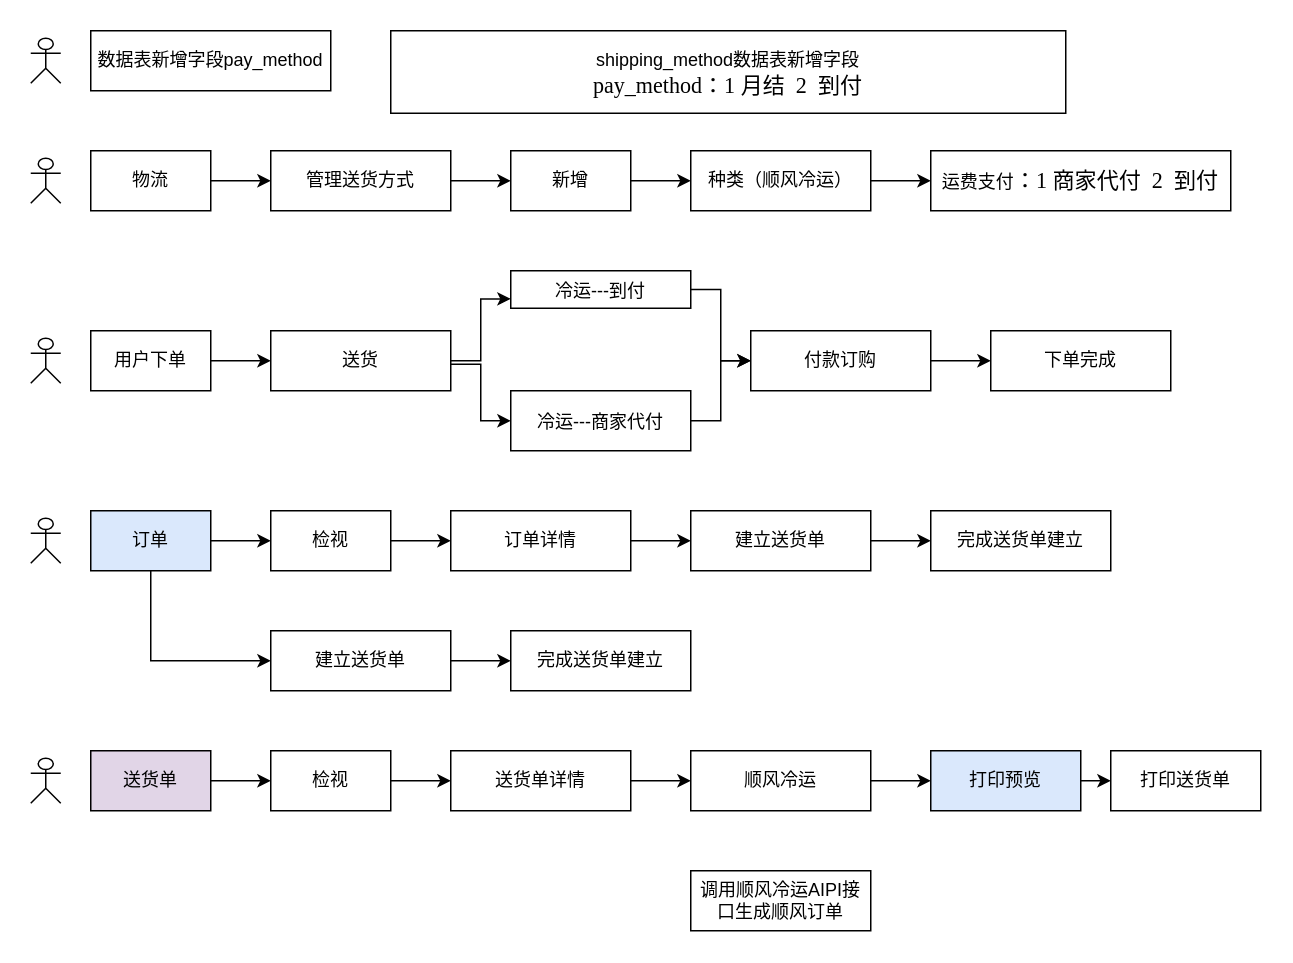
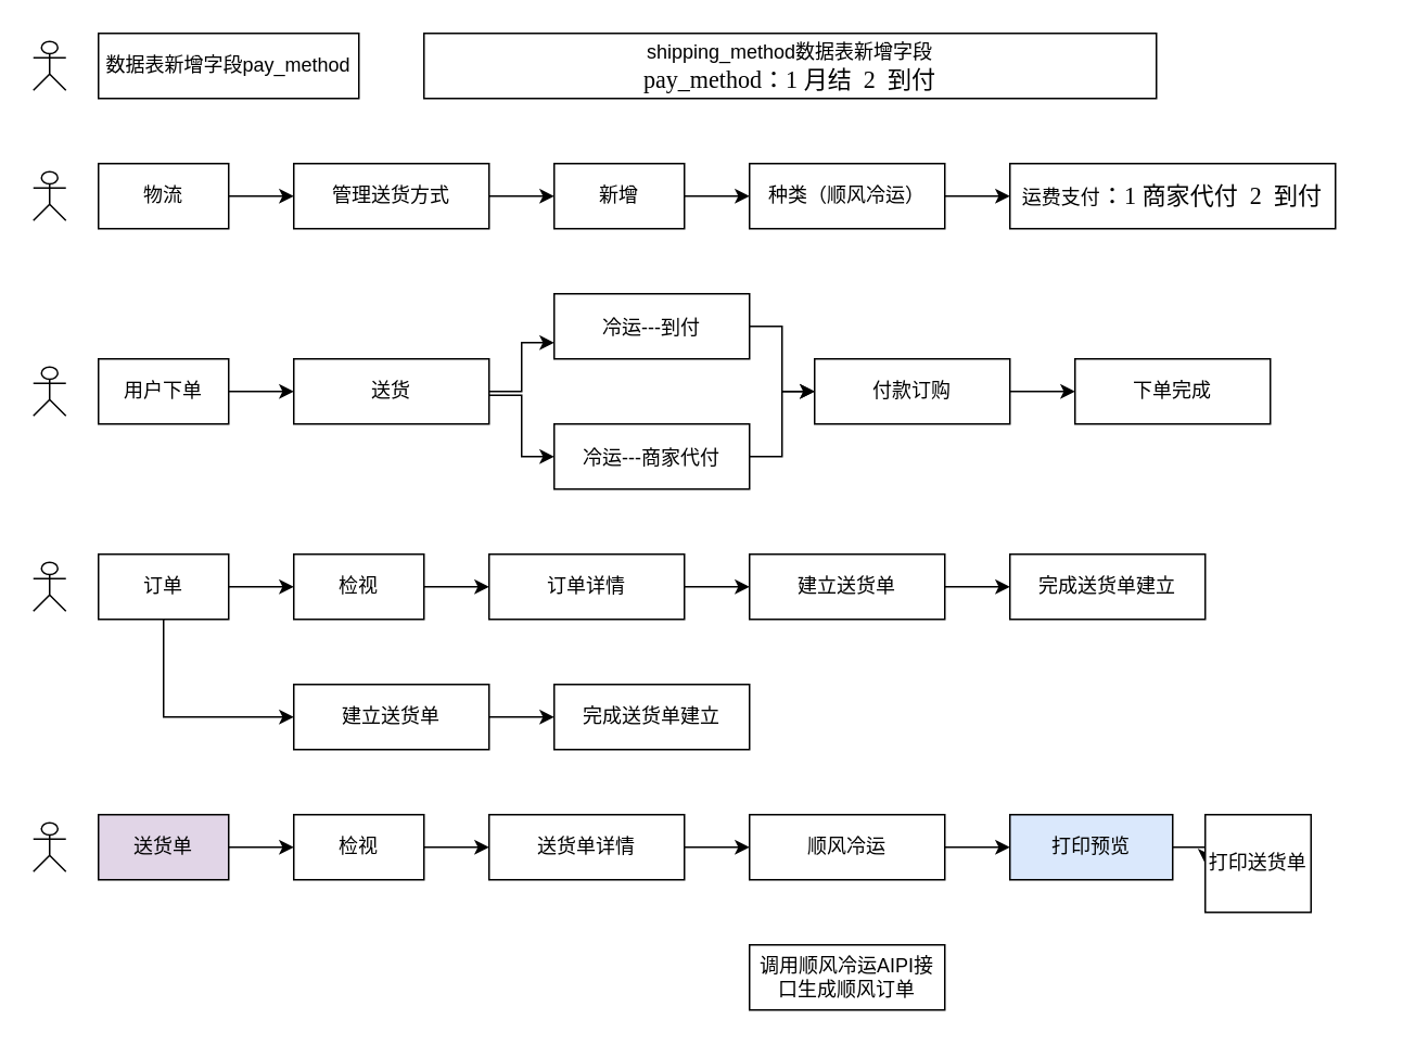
  <mxCell id="0" />
  <mxCell id="1" parent="0" />
  <mxCell id="2" style="edgeStyle=orthogonalEdgeStyle;rounded=0;orthogonalLoop=1;jettySize=auto;html=1;exitX=1;exitY=0.5;exitDx=0;exitDy=0;entryX=0;entryY=0.5;entryDx=0;entryDy=0;" edge="1" parent="1" source="3" target="9"><mxGeometry relative="1" as="geometry" /></mxCell>
  <mxCell id="3" value="物流" style="rounded=0;whiteSpace=wrap;html=1;" vertex="1" parent="1"><mxGeometry x="60" y="100" width="80" height="40" as="geometry" /></mxCell>
  <mxCell id="4" value="数据表新增字段pay_method" style="rounded=0;whiteSpace=wrap;html=1;" vertex="1" parent="1"><mxGeometry x="60" y="20" width="160" height="40" as="geometry" /></mxCell>
  <mxCell id="5" style="edgeStyle=orthogonalEdgeStyle;rounded=0;orthogonalLoop=1;jettySize=auto;html=1;exitX=1;exitY=0.5;exitDx=0;exitDy=0;entryX=0;entryY=0.5;entryDx=0;entryDy=0;" edge="1" parent="1" source="6" target="11"><mxGeometry relative="1" as="geometry" /></mxCell>
  <mxCell id="6" value="新增" style="rounded=0;whiteSpace=wrap;html=1;" vertex="1" parent="1"><mxGeometry x="340" y="100" width="80" height="40" as="geometry" /></mxCell>
- <mxCell id="7" value="&lt;div&gt;shipping_method数据表新增字段&lt;span style=&quot;font-size: 11.04pt ; font-family: &amp;#34;calibri&amp;#34; ; color: rgb(0 , 0 , 0)&quot;&gt;&lt;br&gt;&lt;/span&gt;&lt;div align=&quot;left&quot;&gt;&lt;span style=&quot;font-size: 11.04pt ; font-family: &amp;#34;calibri&amp;#34; ; color: rgb(0 , 0 , 0)&quot;&gt;pay_method：1 月结&amp;nbsp; 2&amp;nbsp; 到付&lt;br&gt;&lt;/span&gt;&lt;/div&gt;&lt;/div&gt;" style="rounded=0;whiteSpace=wrap;html=1;" vertex="1" parent="1"><mxGeometry x="260" y="20" width="450" height="55" as="geometry" /></mxCell>
+ <mxCell id="7" value="&lt;div&gt;shipping_method数据表新增字段&lt;span style=&quot;font-size: 11.04pt ; font-family: &amp;#34;calibri&amp;#34; ; color: rgb(0 , 0 , 0)&quot;&gt;&lt;br&gt;&lt;/span&gt;&lt;div align=&quot;left&quot;&gt;&lt;span style=&quot;font-size: 11.04pt ; font-family: &amp;#34;calibri&amp;#34; ; color: rgb(0 , 0 , 0)&quot;&gt;pay_method：1 月结&amp;nbsp; 2&amp;nbsp; 到付&lt;br&gt;&lt;/span&gt;&lt;/div&gt;&lt;/div&gt;" style="rounded=0;whiteSpace=wrap;html=1;" vertex="1" parent="1"><mxGeometry x="260" y="20" width="450" height="40" as="geometry" /></mxCell>
  <mxCell id="8" style="edgeStyle=orthogonalEdgeStyle;rounded=0;orthogonalLoop=1;jettySize=auto;html=1;exitX=1;exitY=0.5;exitDx=0;exitDy=0;entryX=0;entryY=0.5;entryDx=0;entryDy=0;" edge="1" parent="1" source="9" target="6"><mxGeometry relative="1" as="geometry" /></mxCell>
  <mxCell id="9" value="管理送货方式" style="rounded=0;whiteSpace=wrap;html=1;" vertex="1" parent="1"><mxGeometry x="180" y="100" width="120" height="40" as="geometry" /></mxCell>
  <mxCell id="10" style="edgeStyle=orthogonalEdgeStyle;rounded=0;orthogonalLoop=1;jettySize=auto;html=1;exitX=1;exitY=0.5;exitDx=0;exitDy=0;entryX=0;entryY=0.5;entryDx=0;entryDy=0;" edge="1" parent="1" source="11" target="12"><mxGeometry relative="1" as="geometry" /></mxCell>
  <mxCell id="11" value="种类（顺风冷运）" style="rounded=0;whiteSpace=wrap;html=1;" vertex="1" parent="1"><mxGeometry x="460" y="100" width="120" height="40" as="geometry" /></mxCell>
  <mxCell id="12" value="&lt;div&gt;运费支付&lt;span style=&quot;font-size: 11.04pt ; font-family: &amp;#34;calibri&amp;#34; ; color: rgb(0 , 0 , 0)&quot;&gt;：1 商家代付&amp;nbsp; 2&amp;nbsp; 到付&lt;br&gt;&lt;/span&gt;&lt;span style=&quot;font-size: 11.04pt ; font-family: &amp;#34;calibri&amp;#34; ; color: rgb(0 , 0 , 0)&quot;&gt;&lt;/span&gt;&lt;/div&gt;" style="rounded=0;whiteSpace=wrap;html=1;" vertex="1" parent="1"><mxGeometry x="620" y="100" width="200" height="40" as="geometry" /></mxCell>
  <mxCell id="13" style="edgeStyle=orthogonalEdgeStyle;rounded=0;orthogonalLoop=1;jettySize=auto;html=1;exitX=1;exitY=0.5;exitDx=0;exitDy=0;entryX=0;entryY=0.5;entryDx=0;entryDy=0;" edge="1" parent="1" source="14" target="17"><mxGeometry relative="1" as="geometry" /></mxCell>
  <mxCell id="14" value="用户下单" style="rounded=0;whiteSpace=wrap;html=1;" vertex="1" parent="1"><mxGeometry x="60" y="220" width="80" height="40" as="geometry" /></mxCell>
  <mxCell id="15" style="edgeStyle=orthogonalEdgeStyle;rounded=0;orthogonalLoop=1;jettySize=auto;html=1;exitX=1;exitY=0.5;exitDx=0;exitDy=0;entryX=0;entryY=0.75;entryDx=0;entryDy=0;" edge="1" parent="1" source="17" target="19"><mxGeometry relative="1" as="geometry" /></mxCell>
  <mxCell id="16" style="edgeStyle=orthogonalEdgeStyle;rounded=0;orthogonalLoop=1;jettySize=auto;html=1;exitX=0.997;exitY=0.558;exitDx=0;exitDy=0;entryX=0;entryY=0.5;entryDx=0;entryDy=0;exitPerimeter=0;" edge="1" parent="1" source="17" target="21"><mxGeometry relative="1" as="geometry"><Array as="points"><mxPoint x="320" y="242" /><mxPoint x="320" y="280" /></Array></mxGeometry></mxCell>
  <mxCell id="17" value="送货" style="rounded=0;whiteSpace=wrap;html=1;" vertex="1" parent="1"><mxGeometry x="180" y="220" width="120" height="40" as="geometry" /></mxCell>
  <mxCell id="18" style="edgeStyle=orthogonalEdgeStyle;rounded=0;orthogonalLoop=1;jettySize=auto;html=1;exitX=1;exitY=0.5;exitDx=0;exitDy=0;entryX=0;entryY=0.5;entryDx=0;entryDy=0;" edge="1" parent="1" source="19" target="23"><mxGeometry relative="1" as="geometry" /></mxCell>
- <mxCell id="19" value="&lt;div&gt;冷运---到付&lt;span style=&quot;font-size: 11.04pt ; font-family: &amp;#34;calibri&amp;#34; ; color: rgb(0 , 0 , 0)&quot;&gt;&lt;br&gt;&lt;/span&gt;&lt;span style=&quot;font-size: 11.04pt ; font-family: &amp;#34;calibri&amp;#34; ; color: rgb(0 , 0 , 0)&quot;&gt;&lt;/span&gt;&lt;/div&gt;" style="rounded=0;whiteSpace=wrap;html=1;" vertex="1" parent="1"><mxGeometry x="340" y="180" width="120" height="25" as="geometry" /></mxCell>
+ <mxCell id="19" value="&lt;div&gt;冷运---到付&lt;span style=&quot;font-size: 11.04pt ; font-family: &amp;#34;calibri&amp;#34; ; color: rgb(0 , 0 , 0)&quot;&gt;&lt;br&gt;&lt;/span&gt;&lt;span style=&quot;font-size: 11.04pt ; font-family: &amp;#34;calibri&amp;#34; ; color: rgb(0 , 0 , 0)&quot;&gt;&lt;/span&gt;&lt;/div&gt;" style="rounded=0;whiteSpace=wrap;html=1;" vertex="1" parent="1"><mxGeometry x="340" y="180" width="120" height="40" as="geometry" /></mxCell>
  <mxCell id="20" style="edgeStyle=orthogonalEdgeStyle;rounded=0;orthogonalLoop=1;jettySize=auto;html=1;exitX=1;exitY=0.5;exitDx=0;exitDy=0;" edge="1" parent="1" source="21"><mxGeometry relative="1" as="geometry"><mxPoint x="500" y="240" as="targetPoint" /><Array as="points"><mxPoint x="480" y="280" /><mxPoint x="480" y="240" /></Array></mxGeometry></mxCell>
  <mxCell id="21" value="&lt;div&gt;冷运---商家代付&lt;span style=&quot;font-size: 11.04pt ; font-family: &amp;#34;calibri&amp;#34; ; color: rgb(0 , 0 , 0)&quot;&gt;&lt;br&gt;&lt;/span&gt;&lt;span style=&quot;font-size: 11.04pt ; font-family: &amp;#34;calibri&amp;#34; ; color: rgb(0 , 0 , 0)&quot;&gt;&lt;/span&gt;&lt;/div&gt;" style="rounded=0;whiteSpace=wrap;html=1;" vertex="1" parent="1"><mxGeometry x="340" y="260" width="120" height="40" as="geometry" /></mxCell>
  <mxCell id="22" style="edgeStyle=orthogonalEdgeStyle;rounded=0;orthogonalLoop=1;jettySize=auto;html=1;exitX=1;exitY=0.5;exitDx=0;exitDy=0;entryX=0;entryY=0.5;entryDx=0;entryDy=0;" edge="1" parent="1" source="23" target="24"><mxGeometry relative="1" as="geometry" /></mxCell>
  <mxCell id="23" value="付款订购" style="rounded=0;whiteSpace=wrap;html=1;" vertex="1" parent="1"><mxGeometry x="500" y="220" width="120" height="40" as="geometry" /></mxCell>
  <mxCell id="24" value="下单完成" style="rounded=0;whiteSpace=wrap;html=1;" vertex="1" parent="1"><mxGeometry x="660" y="220" width="120" height="40" as="geometry" /></mxCell>
  <mxCell id="25" value="" style="shape=umlActor;verticalLabelPosition=bottom;verticalAlign=top;html=1;" vertex="1" parent="1"><mxGeometry y="25" width="20" height="30" as="geometry" x="20" /></mxCell>
  <mxCell id="26" value="" style="shape=umlActor;verticalLabelPosition=bottom;verticalAlign=top;html=1;" vertex="1" parent="1"><mxGeometry y="105" width="20" height="30" as="geometry" x="20" /></mxCell>
  <mxCell id="27" value="" style="shape=umlActor;verticalLabelPosition=bottom;verticalAlign=top;html=1;" vertex="1" parent="1"><mxGeometry y="225" width="20" height="30" as="geometry" x="20" /></mxCell>
  <mxCell id="28" style="edgeStyle=orthogonalEdgeStyle;rounded=0;orthogonalLoop=1;jettySize=auto;html=1;exitX=1;exitY=0.5;exitDx=0;exitDy=0;entryX=0;entryY=0.5;entryDx=0;entryDy=0;" edge="1" parent="1" source="30" target="32"><mxGeometry relative="1" as="geometry" /></mxCell>
  <mxCell id="29" style="edgeStyle=orthogonalEdgeStyle;rounded=0;orthogonalLoop=1;jettySize=auto;html=1;exitX=0.5;exitY=1;exitDx=0;exitDy=0;entryX=0;entryY=0.5;entryDx=0;entryDy=0;" edge="1" parent="1" source="30" target="40"><mxGeometry relative="1" as="geometry" /></mxCell>
- <mxCell id="30" value="订单" style="rounded=0;whiteSpace=wrap;html=1;fillColor=#dae8fc;" vertex="1" parent="1"><mxGeometry x="60" y="340" width="80" height="40" as="geometry" /></mxCell>
+ <mxCell id="30" value="订单" style="rounded=0;whiteSpace=wrap;html=1;" vertex="1" parent="1"><mxGeometry x="60" y="340" width="80" height="40" as="geometry" /></mxCell>
  <mxCell id="31" style="edgeStyle=orthogonalEdgeStyle;rounded=0;orthogonalLoop=1;jettySize=auto;html=1;exitX=1;exitY=0.5;exitDx=0;exitDy=0;entryX=0;entryY=0.5;entryDx=0;entryDy=0;" edge="1" parent="1" source="32" target="36"><mxGeometry relative="1" as="geometry" /></mxCell>
  <mxCell id="32" value="检视" style="rounded=0;whiteSpace=wrap;html=1;" vertex="1" parent="1"><mxGeometry x="180" y="340" width="80" height="40" as="geometry" /></mxCell>
  <mxCell id="33" style="edgeStyle=orthogonalEdgeStyle;rounded=0;orthogonalLoop=1;jettySize=auto;html=1;exitX=1;exitY=0.5;exitDx=0;exitDy=0;entryX=0;entryY=0.5;entryDx=0;entryDy=0;" edge="1" parent="1" source="34" target="37"><mxGeometry relative="1" as="geometry" /></mxCell>
  <mxCell id="34" value="建立送货单" style="rounded=0;whiteSpace=wrap;html=1;" vertex="1" parent="1"><mxGeometry x="460" y="340" width="120" height="40" as="geometry" /></mxCell>
  <mxCell id="35" style="edgeStyle=orthogonalEdgeStyle;rounded=0;orthogonalLoop=1;jettySize=auto;html=1;exitX=1;exitY=0.5;exitDx=0;exitDy=0;entryX=0;entryY=0.5;entryDx=0;entryDy=0;" edge="1" parent="1" source="36" target="34"><mxGeometry relative="1" as="geometry" /></mxCell>
  <mxCell id="36" value="订单详情" style="rounded=0;whiteSpace=wrap;html=1;" vertex="1" parent="1"><mxGeometry x="300" y="340" width="120" height="40" as="geometry" /></mxCell>
  <mxCell id="37" value="完成送货单建立" style="rounded=0;whiteSpace=wrap;html=1;" vertex="1" parent="1"><mxGeometry x="620" y="340" width="120" height="40" as="geometry" /></mxCell>
  <mxCell id="38" value="" style="shape=umlActor;verticalLabelPosition=bottom;verticalAlign=top;html=1;" vertex="1" parent="1"><mxGeometry y="345" width="20" height="30" as="geometry" x="20" /></mxCell>
  <mxCell id="39" style="edgeStyle=orthogonalEdgeStyle;rounded=0;orthogonalLoop=1;jettySize=auto;html=1;exitX=1;exitY=0.5;exitDx=0;exitDy=0;entryX=0;entryY=0.5;entryDx=0;entryDy=0;" edge="1" parent="1" source="40" target="41"><mxGeometry relative="1" as="geometry" /></mxCell>
  <mxCell id="40" value="建立送货单" style="rounded=0;whiteSpace=wrap;html=1;" vertex="1" parent="1"><mxGeometry x="180" y="420" width="120" height="40" as="geometry" /></mxCell>
  <mxCell id="41" value="完成送货单建立" style="rounded=0;whiteSpace=wrap;html=1;" vertex="1" parent="1"><mxGeometry x="340" y="420" width="120" height="40" as="geometry" /></mxCell>
  <mxCell id="42" style="edgeStyle=orthogonalEdgeStyle;rounded=0;orthogonalLoop=1;jettySize=auto;html=1;exitX=1;exitY=0.5;exitDx=0;exitDy=0;entryX=0;entryY=0.5;entryDx=0;entryDy=0;" edge="1" parent="1" source="43" target="45"><mxGeometry relative="1" as="geometry" /></mxCell>
  <mxCell id="43" value="送货单" style="rounded=0;whiteSpace=wrap;html=1;fillColor=#e1d5e7;" vertex="1" parent="1"><mxGeometry x="60" y="500" width="80" height="40" as="geometry" /></mxCell>
  <mxCell id="44" style="edgeStyle=orthogonalEdgeStyle;rounded=0;orthogonalLoop=1;jettySize=auto;html=1;exitX=1;exitY=0.5;exitDx=0;exitDy=0;entryX=0;entryY=0.5;entryDx=0;entryDy=0;" edge="1" parent="1" source="45" target="47"><mxGeometry relative="1" as="geometry" /></mxCell>
  <mxCell id="45" value="检视" style="rounded=0;whiteSpace=wrap;html=1;" vertex="1" parent="1"><mxGeometry x="180" y="500" width="80" height="40" as="geometry" /></mxCell>
  <mxCell id="46" style="edgeStyle=orthogonalEdgeStyle;rounded=0;orthogonalLoop=1;jettySize=auto;html=1;exitX=1;exitY=0.5;exitDx=0;exitDy=0;entryX=0;entryY=0.5;entryDx=0;entryDy=0;" edge="1" parent="1" source="47" target="49"><mxGeometry relative="1" as="geometry" /></mxCell>
  <mxCell id="47" value="送货单详情" style="rounded=0;whiteSpace=wrap;html=1;" vertex="1" parent="1"><mxGeometry x="300" y="500" width="120" height="40" as="geometry" /></mxCell>
  <mxCell id="48" style="edgeStyle=orthogonalEdgeStyle;rounded=0;orthogonalLoop=1;jettySize=auto;html=1;exitX=1;exitY=0.5;exitDx=0;exitDy=0;entryX=0;entryY=0.5;entryDx=0;entryDy=0;" edge="1" parent="1" source="49" target="52"><mxGeometry relative="1" as="geometry" /></mxCell>
  <mxCell id="49" value="顺风冷运" style="rounded=0;whiteSpace=wrap;html=1;" vertex="1" parent="1"><mxGeometry x="460" y="500" width="120" height="40" as="geometry" /></mxCell>
  <mxCell id="50" value="调用顺风冷运AIPI接口生成顺风订单" style="rounded=0;whiteSpace=wrap;html=1;" vertex="1" parent="1"><mxGeometry x="460" y="580" width="120" height="40" as="geometry" /></mxCell>
  <mxCell id="51" style="edgeStyle=orthogonalEdgeStyle;rounded=0;orthogonalLoop=1;jettySize=auto;html=1;exitX=1;exitY=0.5;exitDx=0;exitDy=0;entryX=0;entryY=0.5;entryDx=0;entryDy=0;" edge="1" parent="1" source="52" target="53"><mxGeometry relative="1" as="geometry" /></mxCell>
  <mxCell id="52" value="打印预览" style="rounded=0;whiteSpace=wrap;html=1;fillColor=#dae8fc;" vertex="1" parent="1"><mxGeometry x="620" y="500" width="100" height="40" as="geometry" /></mxCell>
- <mxCell id="53" value="打印送货单" style="rounded=0;whiteSpace=wrap;html=1;" vertex="1" parent="1"><mxGeometry x="740" y="500" width="100" height="40" as="geometry" /></mxCell>
+ <mxCell id="53" value="打印送货单" style="rounded=0;whiteSpace=wrap;html=1;" vertex="1" parent="1"><mxGeometry x="740" y="500" width="65" height="60" as="geometry" /></mxCell>
  <mxCell id="54" value="" style="shape=umlActor;verticalLabelPosition=bottom;verticalAlign=top;html=1;" vertex="1" parent="1"><mxGeometry y="505" width="20" height="30" as="geometry" x="20" /></mxCell>
